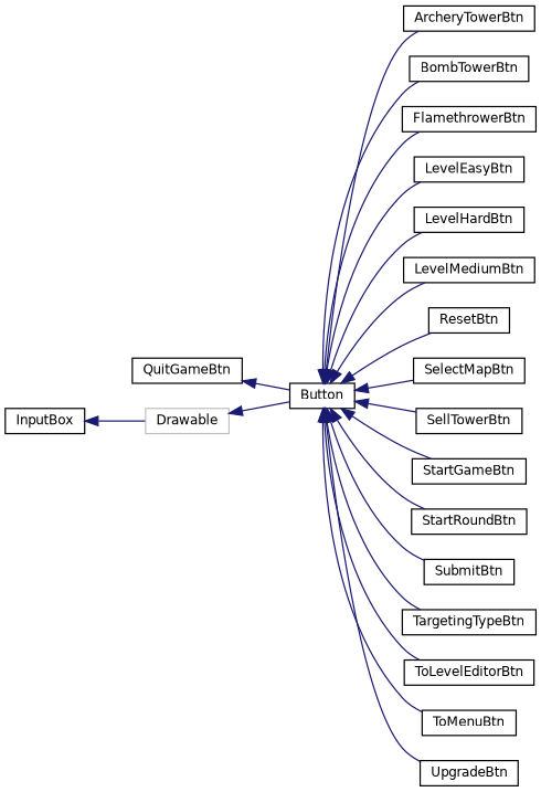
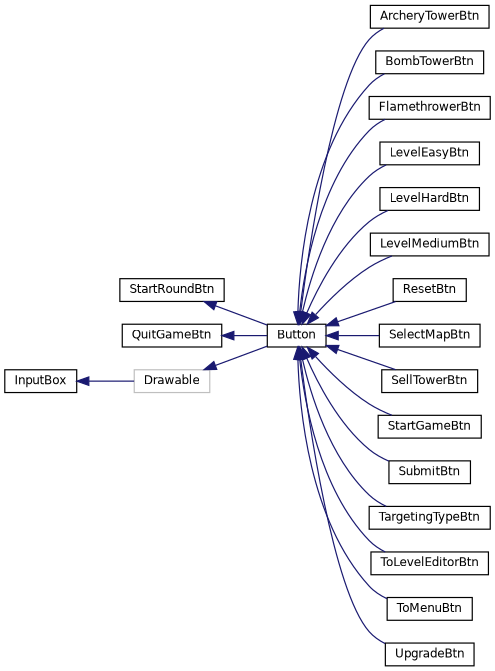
  digraph {
    rankdir=LR
    node [color=black fillcolor=white fontname=Helvetica fontsize=10 shape=record style=filled]
    edge [color=midnightblue dir=back fontname=Helvetica fontsize=10 labelfontname=Helvetica labelfontsize=10 style=solid]
    n1 [color=grey75 height=0.2 label=Drawable width=0.4]
    n2 [height=0.2 label=Button width=0.4]
    n3 [height=0.2 label=ArcheryTowerBtn width=0.4]
    n4 [height=0.2 label=BombTowerBtn width=0.4]
    n5 [height=0.2 label=FlamethrowerBtn width=0.4]
    n6 [height=0.2 label=LevelEasyBtn width=0.4]
    n7 [height=0.2 label=LevelHardBtn width=0.4]
    n8 [height=0.2 label=LevelMediumBtn width=0.4]
    n9 [height=0.2 label=ResetBtn width=0.4]
    n10 [height=0.2 label=SelectMapBtn width=0.4]
    n11 [height=0.2 label=SellTowerBtn width=0.4]
    n12 [height=0.2 label=StartGameBtn width=0.4]
    n13 [height=0.2 label=StartRoundBtn width=0.4]
    n14 [height=0.2 label=SubmitBtn width=0.4]
    n15 [height=0.2 label=TargetingTypeBtn width=0.4]
    n16 [height=0.2 label=ToLevelEditorBtn width=0.4]
    n17 [height=0.2 label=ToMenuBtn width=0.4]
    n18 [height=0.2 label=UpgradeBtn width=0.4]
    n19 [height=0.2 label=InputBox width=0.4]
    n20 [height=0.2 label=QuitGameBtn width=0.4]
    n1 -> n2
    n2 -> n3
    n2 -> n4
    n2 -> n5
    n2 -> n6
    n2 -> n7
    n2 -> n8
    n2 -> n9
    n2 -> n10
    n2 -> n11
    n2 -> n12
-   n2 -> n13
+   n13 -> n2
    n2 -> n14
    n2 -> n15
    n2 -> n16
    n2 -> n17
    n2 -> n18
    n19 -> n1
    n20 -> n2
  }
